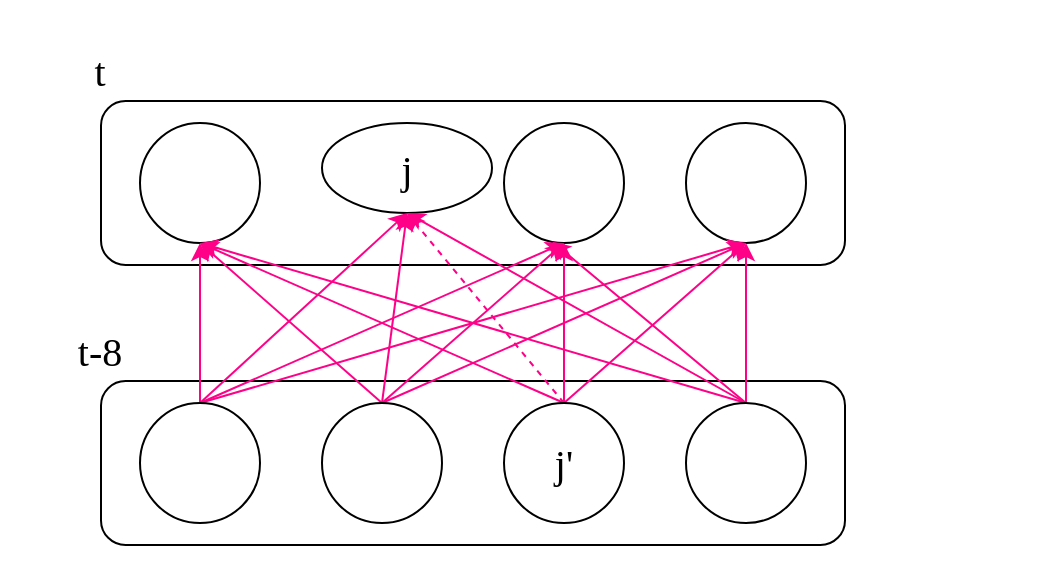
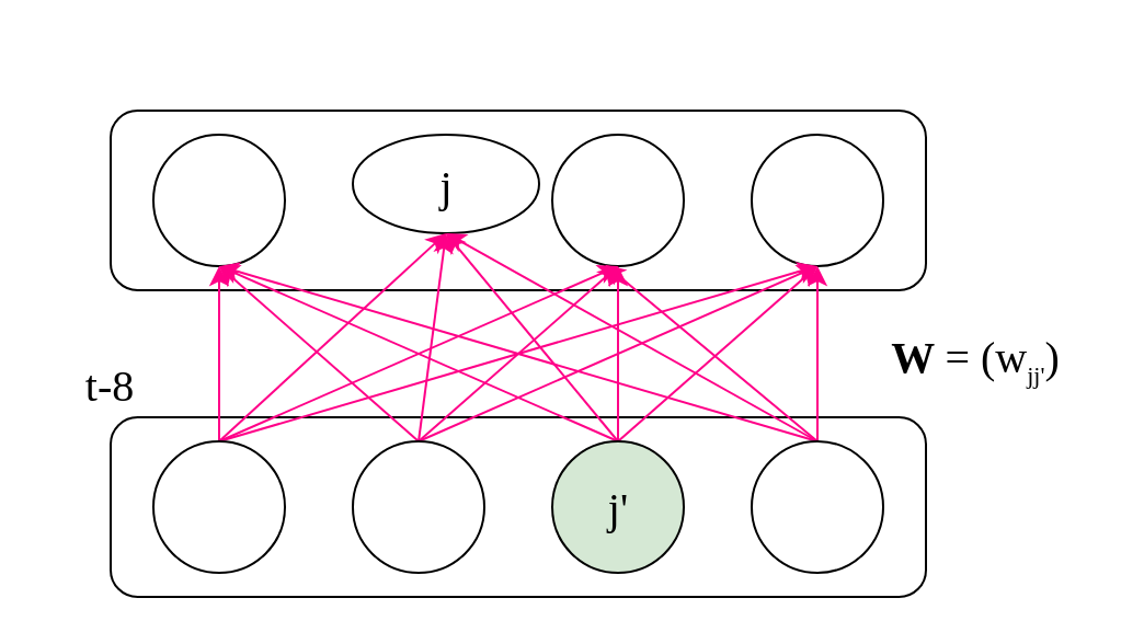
  <mxCell id="0" />
  <mxCell id="1" parent="0" />
  <mxCell id="2" value="" style="rounded=1;whiteSpace=wrap;html=1;" parent="1" vertex="1"><mxGeometry x="50" y="50" width="372" height="82" as="geometry" /></mxCell>
  <mxCell id="3" value="&lt;font style=&quot;font-size: 20px&quot; face=&quot;Times New Roman&quot;&gt;j&lt;/font&gt;" style="ellipse;whiteSpace=wrap;html=1;hachureGap=4;" parent="1" vertex="1"><mxGeometry x="160.5" y="61" width="85" height="45" as="geometry" /></mxCell>
  <mxCell id="4" value="" style="ellipse;whiteSpace=wrap;html=1;hachureGap=4;" parent="1" vertex="1"><mxGeometry x="251.5" y="61" width="60" height="60" as="geometry" /></mxCell>
  <mxCell id="5" value="" style="ellipse;whiteSpace=wrap;html=1;hachureGap=4;" parent="1" vertex="1"><mxGeometry x="342.5" y="61" width="60" height="60" as="geometry" /></mxCell>
  <mxCell id="6" value="" style="ellipse;whiteSpace=wrap;html=1;hachureGap=4;" parent="1" vertex="1"><mxGeometry x="69.5" y="61" width="60" height="60" as="geometry" /></mxCell>
- <mxCell id="7" value="&lt;font style=&quot;font-size: 20px;&quot;&gt;&lt;span style=&quot;font-size: 20px;&quot;&gt;t&lt;/span&gt;&lt;/font&gt;" style="text;html=1;strokeColor=none;fillColor=none;align=center;verticalAlign=middle;whiteSpace=wrap;rounded=0;fontStyle=0;fontSize=20;fontFamily=Times New Roman;" parent="1" vertex="1"><mxGeometry x="20" y="20" width="60" height="30" as="geometry" /></mxCell>
  <mxCell id="8" value="&lt;font style=&quot;font-size: 20px;&quot;&gt;&lt;span style=&quot;font-size: 20px;&quot;&gt;t-8&lt;/span&gt;&lt;/font&gt;" style="text;html=1;strokeColor=none;fillColor=none;align=center;verticalAlign=middle;whiteSpace=wrap;rounded=0;fontStyle=0;fontFamily=Times New Roman;fontSize=20;" parent="1" vertex="1"><mxGeometry x="20" y="160" width="60" height="30" as="geometry" /></mxCell>
  <mxCell id="9" value="" style="rounded=1;whiteSpace=wrap;html=1;" parent="1" vertex="1"><mxGeometry x="50" y="190" width="372" height="82" as="geometry" /></mxCell>
  <mxCell id="10" style="edgeStyle=none;rounded=0;orthogonalLoop=1;jettySize=auto;html=1;exitX=0.5;exitY=0;exitDx=0;exitDy=0;entryX=0.5;entryY=1;entryDx=0;entryDy=0;fontSize=14;fontColor=default;strokeColor=#FF0088;" parent="1" source="14" target="6" edge="1"><mxGeometry relative="1" as="geometry" /></mxCell>
  <mxCell id="11" style="edgeStyle=none;rounded=0;orthogonalLoop=1;jettySize=auto;html=1;exitX=0.5;exitY=0;exitDx=0;exitDy=0;entryX=0.5;entryY=1;entryDx=0;entryDy=0;fontSize=14;fontColor=default;strokeColor=#FF0088;" parent="1" source="14" target="3" edge="1"><mxGeometry relative="1" as="geometry" /></mxCell>
  <mxCell id="12" style="edgeStyle=none;rounded=0;orthogonalLoop=1;jettySize=auto;html=1;exitX=0.5;exitY=0;exitDx=0;exitDy=0;entryX=0.5;entryY=1;entryDx=0;entryDy=0;fontSize=14;fontColor=default;strokeColor=#FF0088;" parent="1" source="14" target="4" edge="1"><mxGeometry relative="1" as="geometry" /></mxCell>
  <mxCell id="13" style="edgeStyle=none;rounded=0;orthogonalLoop=1;jettySize=auto;html=1;exitX=0.5;exitY=0;exitDx=0;exitDy=0;entryX=0.5;entryY=1;entryDx=0;entryDy=0;fontSize=14;fontColor=default;strokeColor=#FF0088;" parent="1" source="14" target="5" edge="1"><mxGeometry relative="1" as="geometry" /></mxCell>
  <mxCell id="14" value="" style="ellipse;whiteSpace=wrap;html=1;hachureGap=4;" parent="1" vertex="1"><mxGeometry x="160.5" y="201" width="60" height="60" as="geometry" /></mxCell>
  <mxCell id="15" style="edgeStyle=none;rounded=0;orthogonalLoop=1;jettySize=auto;html=1;exitX=0.5;exitY=0;exitDx=0;exitDy=0;entryX=0.5;entryY=1;entryDx=0;entryDy=0;fontSize=14;fontColor=default;strokeColor=#FF0088;" parent="1" source="19" target="4" edge="1"><mxGeometry relative="1" as="geometry" /></mxCell>
  <mxCell id="16" style="edgeStyle=none;rounded=0;orthogonalLoop=1;jettySize=auto;html=1;exitX=0.5;exitY=0;exitDx=0;exitDy=0;entryX=0.5;entryY=1;entryDx=0;entryDy=0;fontSize=14;fontColor=default;strokeColor=#FF0088;" parent="1" source="19" target="5" edge="1"><mxGeometry relative="1" as="geometry" /></mxCell>
- <mxCell id="17" style="edgeStyle=none;rounded=0;orthogonalLoop=1;jettySize=auto;html=1;exitX=0.5;exitY=0;exitDx=0;exitDy=0;entryX=0.5;entryY=1;entryDx=0;entryDy=0;fontSize=14;fontColor=default;strokeColor=#FF0088;dashed=1;" parent="1" source="19" target="3" edge="1"><mxGeometry relative="1" as="geometry" /></mxCell>
+ <mxCell id="17" style="edgeStyle=none;rounded=0;orthogonalLoop=1;jettySize=auto;html=1;exitX=0.5;exitY=0;exitDx=0;exitDy=0;entryX=0.5;entryY=1;entryDx=0;entryDy=0;fontSize=14;fontColor=default;strokeColor=#FF0088;" parent="1" source="19" target="3" edge="1"><mxGeometry relative="1" as="geometry" /></mxCell>
  <mxCell id="18" style="edgeStyle=none;rounded=0;orthogonalLoop=1;jettySize=auto;html=1;exitX=0.5;exitY=0;exitDx=0;exitDy=0;entryX=0.5;entryY=1;entryDx=0;entryDy=0;fontSize=14;fontColor=default;strokeColor=#FF0088;" parent="1" source="19" target="6" edge="1"><mxGeometry relative="1" as="geometry" /></mxCell>
- <mxCell id="19" value="&lt;font style=&quot;font-size: 20px&quot; face=&quot;Times New Roman&quot;&gt;j'&lt;/font&gt;" style="ellipse;whiteSpace=wrap;html=1;hachureGap=4;" parent="1" vertex="1"><mxGeometry x="251.5" y="201" width="60" height="60" as="geometry" /></mxCell>
+ <mxCell id="19" value="&lt;font style=&quot;font-size: 20px&quot; face=&quot;Times New Roman&quot;&gt;j'&lt;/font&gt;" style="ellipse;whiteSpace=wrap;html=1;hachureGap=4;fillColor=#d5e8d4;" parent="1" vertex="1"><mxGeometry x="251.5" y="201" width="60" height="60" as="geometry" /></mxCell>
  <mxCell id="20" style="edgeStyle=none;rounded=0;orthogonalLoop=1;jettySize=auto;html=1;exitX=0.5;exitY=0;exitDx=0;exitDy=0;entryX=0.5;entryY=1;entryDx=0;entryDy=0;fontSize=14;fontColor=default;strokeColor=#FF0088;" parent="1" source="24" target="5" edge="1"><mxGeometry relative="1" as="geometry" /></mxCell>
  <mxCell id="21" style="edgeStyle=none;rounded=0;orthogonalLoop=1;jettySize=auto;html=1;exitX=0.5;exitY=0;exitDx=0;exitDy=0;entryX=0.403;entryY=0.989;entryDx=0;entryDy=0;entryPerimeter=0;fontSize=14;fontColor=default;strokeColor=#FF0088;" parent="1" source="24" target="4" edge="1"><mxGeometry relative="1" as="geometry" /></mxCell>
  <mxCell id="22" style="edgeStyle=none;rounded=0;orthogonalLoop=1;jettySize=auto;html=1;exitX=0.5;exitY=0;exitDx=0;exitDy=0;entryX=0.5;entryY=1;entryDx=0;entryDy=0;fontSize=14;fontColor=default;strokeColor=#FF0088;" parent="1" source="24" target="3" edge="1"><mxGeometry relative="1" as="geometry" /></mxCell>
  <mxCell id="23" style="edgeStyle=none;rounded=0;orthogonalLoop=1;jettySize=auto;html=1;exitX=0.5;exitY=0;exitDx=0;exitDy=0;entryX=0.5;entryY=1;entryDx=0;entryDy=0;fontSize=14;fontColor=default;strokeColor=#FF0088;" parent="1" source="24" target="6" edge="1"><mxGeometry relative="1" as="geometry" /></mxCell>
  <mxCell id="24" value="" style="ellipse;whiteSpace=wrap;html=1;hachureGap=4;" parent="1" vertex="1"><mxGeometry x="342.5" y="201" width="60" height="60" as="geometry" /></mxCell>
  <mxCell id="25" style="edgeStyle=orthogonalEdgeStyle;rounded=0;orthogonalLoop=1;jettySize=auto;html=1;exitX=0.5;exitY=0;exitDx=0;exitDy=0;entryX=0.5;entryY=1;entryDx=0;entryDy=0;fontSize=14;fontColor=default;strokeColor=#FF0088;" parent="1" source="29" target="6" edge="1"><mxGeometry relative="1" as="geometry" /></mxCell>
  <mxCell id="26" style="rounded=0;orthogonalLoop=1;jettySize=auto;html=1;exitX=0.5;exitY=0;exitDx=0;exitDy=0;entryX=0.5;entryY=1;entryDx=0;entryDy=0;fontSize=14;fontColor=default;strokeColor=#FF0088;" parent="1" source="29" target="3" edge="1"><mxGeometry relative="1" as="geometry" /></mxCell>
  <mxCell id="27" style="edgeStyle=none;rounded=0;orthogonalLoop=1;jettySize=auto;html=1;exitX=0.5;exitY=0;exitDx=0;exitDy=0;entryX=0.5;entryY=1;entryDx=0;entryDy=0;fontSize=14;fontColor=default;strokeColor=#FF0088;" parent="1" source="29" target="4" edge="1"><mxGeometry relative="1" as="geometry" /></mxCell>
  <mxCell id="28" style="edgeStyle=none;rounded=0;orthogonalLoop=1;jettySize=auto;html=1;exitX=0.5;exitY=0;exitDx=0;exitDy=0;entryX=0.5;entryY=1;entryDx=0;entryDy=0;fontSize=14;fontColor=default;strokeColor=#FF0088;" parent="1" source="29" target="5" edge="1"><mxGeometry relative="1" as="geometry" /></mxCell>
  <mxCell id="29" value="" style="ellipse;whiteSpace=wrap;html=1;hachureGap=4;" parent="1" vertex="1"><mxGeometry x="69.5" y="201" width="60" height="60" as="geometry" /></mxCell>
+ <mxCell id="30" value="&lt;font face=&quot;Georgia&quot;&gt;&lt;b style=&quot;font-size: 20px&quot;&gt;W &lt;/b&gt;= (w&lt;sub&gt;&lt;font style=&quot;font-size: 11px&quot;&gt;jj'&lt;/font&gt;&lt;/sub&gt;)&lt;/font&gt;" style="text;html=1;strokeColor=none;fillColor=none;align=center;verticalAlign=middle;whiteSpace=wrap;rounded=0;fontSize=20;" parent="1" vertex="1"><mxGeometry x="390" y="150" width="110" height="30" as="geometry" /></mxCell>
